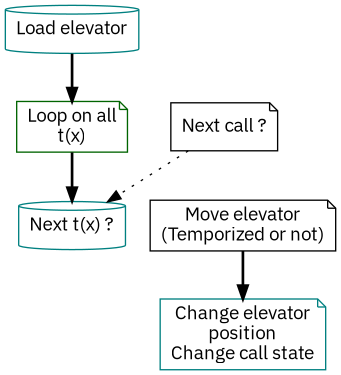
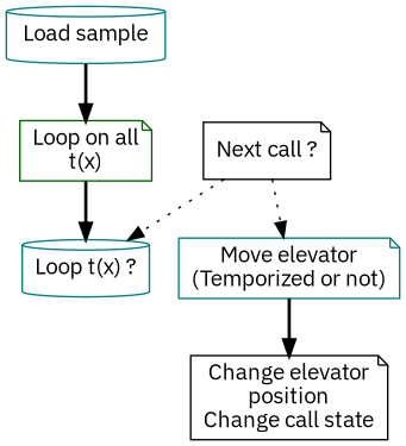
  digraph {
    fontname="IBM Plex Sans"
    node [color=black fontname="IBM Plex Sans" shape=note]
    edge [fontname="IBM Plex Sans" style=bold]
-   "Load sample" [color=teal shape=cylinder label="Load elevator"]
+   "Load sample" [color=teal shape=cylinder]
    "Loop on all\nt(x)" [color=darkgreen]
-   "Next t(x) ?" [color=teal shape=cylinder]
+   "Next t(x) ?" [color=teal shape=cylinder label="Loop t(x) ?"]
    "Next call ?"
-   "Move elevator\n(Temporized or not)"
-   "Change elevator\nposition\nChange call state" [color=teal]
+   "Move elevator\n(Temporized or not)" [color=teal]
+   "Change elevator\nposition\nChange call state"
    "Load sample" -> "Loop on all\nt(x)"
    "Loop on all\nt(x)" -> "Next t(x) ?"
    "Next call ?" -> "Next t(x) ?" [style=dotted]
+   "Next call ?" -> "Move elevator\n(Temporized or not)" [style=dotted]
    "Move elevator\n(Temporized or not)" -> "Change elevator\nposition\nChange call state"
  }
